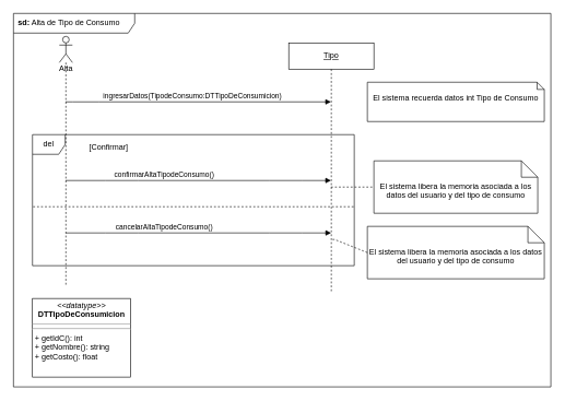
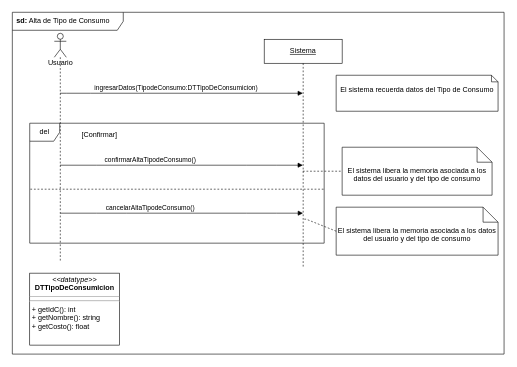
  <mxCell id="0" />
  <mxCell id="1" parent="0" />
  <mxCell id="2" value="&lt;b&gt;sd:&lt;/b&gt; Alta de Tipo de Consumo" style="shape=umlFrame;whiteSpace=wrap;html=1;width=185;height=30;boundedLbl=1;verticalAlign=middle;align=left;spacingLeft=5;shadow=0;" parent="1" vertex="1"><mxGeometry x="20" y="20" width="820" height="570" as="geometry" /></mxCell>
  <mxCell id="3" value="del" style="shape=umlFrame;whiteSpace=wrap;html=1;width=50;height=30;" vertex="1" parent="1"><mxGeometry x="49" y="205" width="491" height="200" as="geometry" /></mxCell>
- <mxCell id="4" value="&lt;u&gt;Tipo&lt;/u&gt;" style="shape=umlLifeline;perimeter=lifelinePerimeter;whiteSpace=wrap;html=1;container=1;collapsible=0;recursiveResize=0;outlineConnect=0;" parent="1" vertex="1"><mxGeometry x="440" y="65" width="130" height="380" as="geometry" /></mxCell>
+ <mxCell id="4" value="&lt;u&gt;Sistema&lt;/u&gt;" style="shape=umlLifeline;perimeter=lifelinePerimeter;whiteSpace=wrap;html=1;container=1;collapsible=0;recursiveResize=0;outlineConnect=0;" parent="1" vertex="1"><mxGeometry x="440" y="65" width="130" height="380" as="geometry" /></mxCell>
  <mxCell id="5" value="ingresarDatos(TipodeConsumo:DTTipoDeConsumicion)" style="html=1;verticalAlign=bottom;endArrow=block;rounded=0;" parent="1" source="6" target="4" edge="1"><mxGeometry x="-0.047" width="80" relative="1" as="geometry"><mxPoint x="169.81" y="275" as="sourcePoint" /><mxPoint x="380" y="125" as="targetPoint" /><Array as="points"><mxPoint x="110" y="155" /><mxPoint x="150" y="155" /></Array><mxPoint as="offset" /></mxGeometry></mxCell>
  <mxCell id="6" value="" style="shape=umlLifeline;participant=umlActor;perimeter=lifelinePerimeter;whiteSpace=wrap;html=1;container=1;collapsible=0;recursiveResize=0;verticalAlign=top;spacingTop=36;outlineConnect=0;" parent="1" vertex="1"><mxGeometry x="90" y="55" width="20" height="380" as="geometry" /></mxCell>
  <mxCell id="7" value="&lt;p style=&quot;margin: 0px ; margin-top: 4px ; text-align: center&quot;&gt;&lt;i&gt;&amp;lt;&amp;lt;datatype&amp;gt;&amp;gt;&lt;/i&gt;&lt;br&gt;&lt;b&gt;DTTipoDeConsumicion&lt;/b&gt;&lt;/p&gt;&lt;hr size=&quot;1&quot;&gt;&lt;hr&gt;&lt;p style=&quot;margin: 0px ; margin-left: 4px&quot;&gt;+ getIdC(): int&lt;br&gt;&lt;/p&gt;&lt;p style=&quot;margin: 0px ; margin-left: 4px&quot;&gt;+ getNombre(): string&lt;br&gt;&lt;/p&gt;&lt;p style=&quot;margin: 0px ; margin-left: 4px&quot;&gt;+ getCosto(): float&lt;br&gt;&lt;/p&gt;" style="verticalAlign=top;align=left;overflow=fill;fontSize=12;fontFamily=Helvetica;html=1;" parent="1" vertex="1"><mxGeometry x="49" y="455" width="150" height="120" as="geometry" /></mxCell>
  <mxCell id="8" value="El sistema libera la memoria asociada a los datos del usuario y del tipo de consumo" style="shape=note2;boundedLbl=1;whiteSpace=wrap;html=1;size=25;verticalAlign=top;align=center;" parent="1" vertex="1"><mxGeometry x="560" y="345" width="270" height="80" as="geometry" /></mxCell>
- <mxCell id="9" value="Alta" style="text;html=1;align=center;verticalAlign=middle;resizable=0;points=[];autosize=1;strokeColor=none;fillColor=none;" parent="1" vertex="1"><mxGeometry x="70" y="95" width="60" height="20" as="geometry" /></mxCell>
+ <mxCell id="9" value="Usuario" style="text;html=1;align=center;verticalAlign=middle;resizable=0;points=[];autosize=1;strokeColor=none;fillColor=none;" parent="1" vertex="1"><mxGeometry x="70" y="95" width="60" height="20" as="geometry" /></mxCell>
  <mxCell id="10" value="confirmarAltaTipodeConsumo()&amp;nbsp;&amp;nbsp;" style="html=1;verticalAlign=bottom;endArrow=block;rounded=0;" parent="1" source="6" target="4" edge="1"><mxGeometry x="-0.242" width="80" relative="1" as="geometry"><mxPoint x="65" y="315" as="sourcePoint" /><mxPoint x="145" y="365" as="targetPoint" /><Array as="points"><mxPoint x="100" y="275" /><mxPoint x="160" y="275" /><mxPoint x="210" y="275" /><mxPoint x="410" y="275" /><mxPoint x="460" y="275" /></Array><mxPoint as="offset" /></mxGeometry></mxCell>
- <mxCell id="11" value="El sistema recuerda datos int Tipo de Consumo" style="shape=note2;boundedLbl=1;whiteSpace=wrap;html=1;size=11;verticalAlign=top;align=center;" parent="1" vertex="1"><mxGeometry x="560" y="125" width="270" height="60" as="geometry" /></mxCell>
+ <mxCell id="11" value="El sistema recuerda datos del Tipo de Consumo" style="shape=note2;boundedLbl=1;whiteSpace=wrap;html=1;size=11;verticalAlign=top;align=center;" parent="1" vertex="1"><mxGeometry x="560" y="125" width="270" height="60" as="geometry" /></mxCell>
  <mxCell id="12" value="" style="endArrow=none;dashed=1;html=1;rounded=0;entryX=0;entryY=0.5;entryDx=0;entryDy=0;entryPerimeter=0;" parent="1" source="4" target="16" edge="1"><mxGeometry width="50" height="50" relative="1" as="geometry"><mxPoint x="380" y="295" as="sourcePoint" /><mxPoint x="430" y="245" as="targetPoint" /><Array as="points"><mxPoint x="570" y="285" /></Array></mxGeometry></mxCell>
  <mxCell id="13" value="" style="endArrow=none;dashed=1;html=1;rounded=0;entryX=1.001;entryY=0.55;entryDx=0;entryDy=0;entryPerimeter=0;" edge="1" parent="1" target="3"><mxGeometry width="50" height="50" relative="1" as="geometry"><mxPoint x="50" y="315" as="sourcePoint" /><mxPoint x="110" y="315" as="targetPoint" /></mxGeometry></mxCell>
  <mxCell id="14" value="cancelarAltaTipodeConsumo()&amp;nbsp;&amp;nbsp;" style="html=1;verticalAlign=bottom;endArrow=block;rounded=0;" edge="1" parent="1"><mxGeometry x="-0.242" width="80" relative="1" as="geometry"><mxPoint x="99.996" y="355" as="sourcePoint" /><mxPoint x="504.71" y="355" as="targetPoint" /><Array as="points"><mxPoint x="100.21" y="355" /><mxPoint x="160.21" y="355" /><mxPoint x="210.21" y="355" /><mxPoint x="410.21" y="355" /><mxPoint x="460.21" y="355" /></Array><mxPoint as="offset" /></mxGeometry></mxCell>
  <mxCell id="15" value="[Confirmar]&lt;br&gt;" style="text;html=1;align=center;verticalAlign=middle;resizable=0;points=[];autosize=1;strokeColor=none;fillColor=none;" vertex="1" parent="1"><mxGeometry x="130" y="215" width="70" height="20" as="geometry" /></mxCell>
  <mxCell id="16" value="El sistema libera la memoria asociada a los datos del usuario y del tipo de consumo" style="shape=note2;boundedLbl=1;whiteSpace=wrap;html=1;size=25;verticalAlign=top;align=center;" vertex="1" parent="1"><mxGeometry x="570" y="245" width="250" height="80" as="geometry" /></mxCell>
  <mxCell id="17" value="" style="endArrow=none;dashed=1;html=1;rounded=0;exitX=0;exitY=0.5;exitDx=0;exitDy=0;exitPerimeter=0;" edge="1" parent="1" source="8" target="4"><mxGeometry width="50" height="50" relative="1" as="geometry"><mxPoint x="419.997" y="384.58" as="sourcePoint" /><mxPoint x="500" y="355" as="targetPoint" /><Array as="points"><mxPoint x="510" y="365" /></Array></mxGeometry></mxCell>
